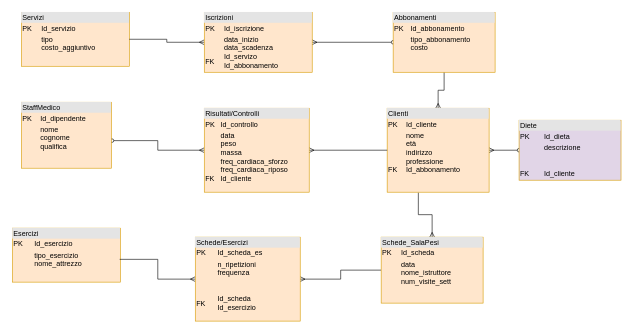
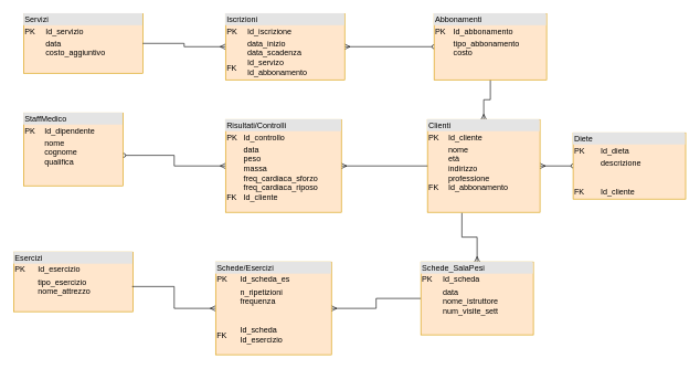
  <mxCell id="0" />
  <mxCell id="1" parent="0" />
- <mxCell id="2" value="&lt;div style=&quot;box-sizing: border-box ; width: 100% ; background: #e4e4e4 ; padding: 2px&quot;&gt;Servizi&lt;/div&gt;&lt;table style=&quot;width: 100% ; font-size: 1em&quot; cellpadding=&quot;2&quot; cellspacing=&quot;0&quot;&gt;&lt;tbody&gt;&lt;tr&gt;&lt;td&gt;PK&lt;/td&gt;&lt;td&gt;Id_servizio&lt;br&gt;&lt;/td&gt;&lt;/tr&gt;&lt;tr&gt;&lt;td&gt;&lt;br&gt;&lt;br&gt;&lt;/td&gt;&lt;td&gt;tipo&amp;nbsp;&lt;br&gt;costo_aggiuntivo&lt;br&gt;&lt;br&gt;&lt;/td&gt;&lt;/tr&gt;&lt;/tbody&gt;&lt;/table&gt;" style="verticalAlign=top;align=left;overflow=fill;html=1;fillColor=#ffe6cc;strokeColor=#d79b00;" vertex="1" parent="1"><mxGeometry x="35" y="20" width="180" height="90" as="geometry" /></mxCell>
+ <mxCell id="2" value="&lt;div style=&quot;box-sizing: border-box ; width: 100% ; background: #e4e4e4 ; padding: 2px&quot;&gt;Servizi&lt;/div&gt;&lt;table style=&quot;width: 100% ; font-size: 1em&quot; cellpadding=&quot;2&quot; cellspacing=&quot;0&quot;&gt;&lt;tbody&gt;&lt;tr&gt;&lt;td&gt;PK&lt;/td&gt;&lt;td&gt;Id_servizio&lt;br&gt;&lt;/td&gt;&lt;/tr&gt;&lt;tr&gt;&lt;td&gt;&lt;br&gt;&lt;br&gt;&lt;/td&gt;&lt;td&gt;data&amp;nbsp;&lt;br&gt;costo_aggiuntivo&lt;br&gt;&lt;br&gt;&lt;/td&gt;&lt;/tr&gt;&lt;/tbody&gt;&lt;/table&gt;" style="verticalAlign=top;align=left;overflow=fill;html=1;fillColor=#ffe6cc;strokeColor=#d79b00;" vertex="1" parent="1"><mxGeometry x="35" y="20" width="180" height="90" as="geometry" /></mxCell>
  <mxCell id="3" value="&lt;div style=&quot;box-sizing: border-box ; width: 100% ; background: #e4e4e4 ; padding: 2px&quot;&gt;Esercizi&lt;/div&gt;&lt;table style=&quot;width: 100% ; font-size: 1em&quot; cellpadding=&quot;2&quot; cellspacing=&quot;0&quot;&gt;&lt;tbody&gt;&lt;tr&gt;&lt;td&gt;PK&lt;/td&gt;&lt;td&gt;Id_esercizio&lt;br&gt;&lt;/td&gt;&lt;/tr&gt;&lt;tr&gt;&lt;td&gt;&lt;br&gt;&lt;br&gt;&lt;/td&gt;&lt;td&gt;tipo_esercizio&lt;br&gt;nome_attrezzo&lt;br&gt;&lt;br&gt;&lt;/td&gt;&lt;/tr&gt;&lt;/tbody&gt;&lt;/table&gt;" style="verticalAlign=top;align=left;overflow=fill;html=1;fillColor=#ffe6cc;strokeColor=#d79b00;" vertex="1" parent="1"><mxGeometry x="20" y="380" width="180" height="90" as="geometry" /></mxCell>
  <mxCell id="4" style="edgeStyle=orthogonalEdgeStyle;rounded=0;orthogonalLoop=1;jettySize=auto;html=1;entryX=0;entryY=0.5;entryDx=0;entryDy=0;startArrow=ERmany;startFill=0;endArrow=oval;endFill=0;" edge="1" parent="1" source="6" target="13"><mxGeometry relative="1" as="geometry" /></mxCell>
  <mxCell id="5" style="edgeStyle=orthogonalEdgeStyle;rounded=0;orthogonalLoop=1;jettySize=auto;html=1;entryX=1;entryY=0.5;entryDx=0;entryDy=0;startArrow=ERmany;startFill=0;endArrow=none;endFill=0;" edge="1" parent="1" source="6" target="2"><mxGeometry relative="1" as="geometry" /></mxCell>
  <mxCell id="6" value="&lt;div style=&quot;box-sizing: border-box ; width: 100% ; background: #e4e4e4 ; padding: 2px&quot;&gt;Iscrizioni&lt;/div&gt;&lt;table style=&quot;width: 100% ; font-size: 1em&quot; cellpadding=&quot;2&quot; cellspacing=&quot;0&quot;&gt;&lt;tbody&gt;&lt;tr&gt;&lt;td&gt;PK&lt;/td&gt;&lt;td&gt;Id_iscrizione&lt;br&gt;&lt;/td&gt;&lt;/tr&gt;&lt;tr&gt;&lt;td&gt;&lt;br&gt;FK&lt;/td&gt;&lt;td&gt;data_inizio&lt;br&gt;data_scadenza&lt;br&gt;Id_servizo&lt;br&gt;Id_abbonamento&lt;br&gt;&lt;br&gt;&lt;/td&gt;&lt;/tr&gt;&lt;/tbody&gt;&lt;/table&gt;" style="verticalAlign=top;align=left;overflow=fill;html=1;fillColor=#ffe6cc;strokeColor=#d79b00;" vertex="1" parent="1"><mxGeometry x="340" y="20" width="180" height="100" as="geometry" /></mxCell>
  <mxCell id="7" style="edgeStyle=orthogonalEdgeStyle;rounded=0;orthogonalLoop=1;jettySize=auto;html=1;startArrow=ERmany;startFill=0;endArrow=none;endFill=0;" edge="1" parent="1" source="9" target="13"><mxGeometry relative="1" as="geometry" /></mxCell>
  <mxCell id="8" style="edgeStyle=orthogonalEdgeStyle;rounded=0;orthogonalLoop=1;jettySize=auto;html=1;entryX=0;entryY=0.5;entryDx=0;entryDy=0;startArrow=ERmany;startFill=0;endArrow=oval;endFill=0;" edge="1" parent="1" source="9" target="20"><mxGeometry relative="1" as="geometry" /></mxCell>
  <mxCell id="9" value="&lt;div style=&quot;box-sizing: border-box ; width: 100% ; background: #e4e4e4 ; padding: 2px&quot;&gt;Clienti&lt;/div&gt;&lt;table style=&quot;width: 100% ; font-size: 1em&quot; cellpadding=&quot;2&quot; cellspacing=&quot;0&quot;&gt;&lt;tbody&gt;&lt;tr&gt;&lt;td&gt;PK&lt;/td&gt;&lt;td&gt;Id_cliente&lt;br&gt;&lt;/td&gt;&lt;/tr&gt;&lt;tr&gt;&lt;td&gt;&lt;br&gt;FK&lt;/td&gt;&lt;td&gt;nome&lt;br&gt;età&lt;br&gt;indirizzo&lt;br&gt;professione&lt;br&gt;Id_abbonamento&lt;br&gt;&lt;br&gt;&lt;br&gt;&lt;br&gt;&lt;/td&gt;&lt;/tr&gt;&lt;/tbody&gt;&lt;/table&gt;" style="verticalAlign=top;align=left;overflow=fill;html=1;fillColor=#ffe6cc;strokeColor=#d79b00;" vertex="1" parent="1"><mxGeometry x="645" y="180" width="170" height="140" as="geometry" /></mxCell>
  <mxCell id="10" style="edgeStyle=orthogonalEdgeStyle;rounded=0;orthogonalLoop=1;jettySize=auto;html=1;entryX=0;entryY=0.5;entryDx=0;entryDy=0;startArrow=ERmany;startFill=0;endArrow=none;endFill=0;" edge="1" parent="1" source="12" target="9"><mxGeometry relative="1" as="geometry" /></mxCell>
  <mxCell id="11" style="edgeStyle=orthogonalEdgeStyle;rounded=0;orthogonalLoop=1;jettySize=auto;html=1;entryX=1.007;entryY=0.582;entryDx=0;entryDy=0;entryPerimeter=0;startArrow=ERmany;startFill=0;endArrow=oval;endFill=0;" edge="1" parent="1" source="12" target="19"><mxGeometry relative="1" as="geometry" /></mxCell>
  <mxCell id="12" value="&lt;div style=&quot;box-sizing: border-box ; width: 100% ; background: #e4e4e4 ; padding: 2px&quot;&gt;Risultati/Controlli&lt;/div&gt;&lt;table style=&quot;width: 100% ; font-size: 1em&quot; cellpadding=&quot;2&quot; cellspacing=&quot;0&quot;&gt;&lt;tbody&gt;&lt;tr&gt;&lt;td&gt;PK&lt;/td&gt;&lt;td&gt;Id_controllo&lt;br&gt;&lt;/td&gt;&lt;/tr&gt;&lt;tr&gt;&lt;td&gt;&lt;br&gt;FK&lt;/td&gt;&lt;td&gt;data&lt;br&gt;peso&lt;br&gt;massa&lt;br&gt;freq_cardiaca_sforzo&lt;br&gt;freq_cardiaca_riposo&lt;br&gt;Id_cliente&lt;br&gt;&lt;br&gt;&lt;br&gt;&lt;br&gt;&lt;br&gt;&lt;/td&gt;&lt;/tr&gt;&lt;/tbody&gt;&lt;/table&gt;" style="verticalAlign=top;align=left;overflow=fill;html=1;fillColor=#ffe6cc;strokeColor=#d79b00;" vertex="1" parent="1"><mxGeometry x="340" y="180" width="175" height="140" as="geometry" /></mxCell>
  <mxCell id="13" value="&lt;div style=&quot;box-sizing: border-box ; width: 100% ; background: #e4e4e4 ; padding: 2px&quot;&gt;Abbonamenti&lt;/div&gt;&lt;table style=&quot;width: 100% ; font-size: 1em&quot; cellpadding=&quot;2&quot; cellspacing=&quot;0&quot;&gt;&lt;tbody&gt;&lt;tr&gt;&lt;td&gt;PK&lt;/td&gt;&lt;td&gt;Id_abbonamento&lt;br&gt;&lt;/td&gt;&lt;/tr&gt;&lt;tr&gt;&lt;td&gt;&lt;br&gt;&lt;br&gt;&lt;/td&gt;&lt;td&gt;tipo_abbonamento&lt;br&gt;costo&lt;br&gt;&lt;br&gt;&lt;br&gt;&lt;br&gt;&lt;br&gt;&lt;br&gt;&lt;br&gt;&lt;/td&gt;&lt;/tr&gt;&lt;/tbody&gt;&lt;/table&gt;" style="verticalAlign=top;align=left;overflow=fill;html=1;fillColor=#ffe6cc;strokeColor=#d79b00;" vertex="1" parent="1"><mxGeometry x="655" y="20" width="170" height="100" as="geometry" /></mxCell>
  <mxCell id="14" style="edgeStyle=orthogonalEdgeStyle;rounded=0;orthogonalLoop=1;jettySize=auto;html=1;entryX=0.994;entryY=0.578;entryDx=0;entryDy=0;entryPerimeter=0;startArrow=ERmany;startFill=0;endArrow=none;endFill=0;" edge="1" parent="1" source="16" target="3"><mxGeometry relative="1" as="geometry" /></mxCell>
  <mxCell id="15" style="edgeStyle=orthogonalEdgeStyle;rounded=0;orthogonalLoop=1;jettySize=auto;html=1;entryX=0;entryY=0.5;entryDx=0;entryDy=0;startArrow=ERmany;startFill=0;endArrow=none;endFill=0;" edge="1" parent="1" source="16" target="18"><mxGeometry relative="1" as="geometry" /></mxCell>
  <mxCell id="16" value="&lt;div style=&quot;box-sizing: border-box ; width: 100% ; background: #e4e4e4 ; padding: 2px&quot;&gt;Schede/Esercizi&lt;/div&gt;&lt;table style=&quot;width: 100% ; font-size: 1em&quot; cellpadding=&quot;2&quot; cellspacing=&quot;0&quot;&gt;&lt;tbody&gt;&lt;tr&gt;&lt;td&gt;PK&lt;/td&gt;&lt;td&gt;Id_scheda_es&lt;br&gt;&lt;/td&gt;&lt;/tr&gt;&lt;tr&gt;&lt;td&gt;&lt;br&gt;FK&lt;/td&gt;&lt;td&gt;n_ripetizioni&lt;br&gt;frequenza&lt;br&gt;&lt;br&gt;&lt;br&gt;Id_scheda&lt;br&gt;Id_esercizio&lt;br&gt;&lt;br&gt;&lt;br&gt;&lt;br&gt;&lt;/td&gt;&lt;/tr&gt;&lt;/tbody&gt;&lt;/table&gt;" style="verticalAlign=top;align=left;overflow=fill;html=1;fillColor=#ffe6cc;strokeColor=#d79b00;" vertex="1" parent="1"><mxGeometry x="325" y="395" width="175" height="140" as="geometry" /></mxCell>
  <mxCell id="17" style="edgeStyle=orthogonalEdgeStyle;rounded=0;orthogonalLoop=1;jettySize=auto;html=1;entryX=0.306;entryY=1.007;entryDx=0;entryDy=0;entryPerimeter=0;startArrow=ERmany;startFill=0;endArrow=none;endFill=0;" edge="1" parent="1" source="18" target="9"><mxGeometry relative="1" as="geometry" /></mxCell>
  <mxCell id="18" value="&lt;div style=&quot;box-sizing: border-box ; width: 100% ; background: #e4e4e4 ; padding: 2px&quot;&gt;Schede_SalaPesi&lt;/div&gt;&lt;table style=&quot;width: 100% ; font-size: 1em&quot; cellpadding=&quot;2&quot; cellspacing=&quot;0&quot;&gt;&lt;tbody&gt;&lt;tr&gt;&lt;td&gt;PK&lt;/td&gt;&lt;td&gt;Id_scheda&lt;br&gt;&lt;/td&gt;&lt;/tr&gt;&lt;tr&gt;&lt;td&gt;&lt;br&gt;&lt;br&gt;&lt;/td&gt;&lt;td&gt;data&lt;br&gt;nome_istruttore&lt;br&gt;num_visite_sett&lt;br&gt;&lt;br&gt;&lt;br&gt;&lt;br&gt;&lt;br&gt;&lt;br&gt;&lt;br&gt;&lt;/td&gt;&lt;/tr&gt;&lt;/tbody&gt;&lt;/table&gt;" style="verticalAlign=top;align=left;overflow=fill;html=1;fillColor=#ffe6cc;strokeColor=#d79b00;" vertex="1" parent="1"><mxGeometry x="635" y="395" width="170" height="110" as="geometry" /></mxCell>
  <mxCell id="19" value="&lt;div style=&quot;box-sizing: border-box ; width: 100% ; background: #e4e4e4 ; padding: 2px&quot;&gt;StaffMedico&lt;/div&gt;&lt;table style=&quot;width: 100% ; font-size: 1em&quot; cellpadding=&quot;2&quot; cellspacing=&quot;0&quot;&gt;&lt;tbody&gt;&lt;tr&gt;&lt;td&gt;PK&lt;/td&gt;&lt;td&gt;Id_dipendente&lt;br&gt;&lt;/td&gt;&lt;/tr&gt;&lt;tr&gt;&lt;td&gt;&lt;br&gt;&lt;br&gt;&lt;/td&gt;&lt;td&gt;nome&lt;br&gt;cognome&lt;br&gt;qualifica&lt;br&gt;&lt;br&gt;&lt;br&gt;&lt;br&gt;&lt;br&gt;&lt;br&gt;&lt;br&gt;&lt;/td&gt;&lt;/tr&gt;&lt;/tbody&gt;&lt;/table&gt;" style="verticalAlign=top;align=left;overflow=fill;html=1;fillColor=#ffe6cc;strokeColor=#d79b00;" vertex="1" parent="1"><mxGeometry x="35" y="170" width="150" height="110" as="geometry" /></mxCell>
- <mxCell id="20" value="&lt;div style=&quot;box-sizing: border-box ; width: 100% ; background: #e4e4e4 ; padding: 2px&quot;&gt;Diete&lt;/div&gt;&lt;table style=&quot;width: 100% ; font-size: 1em&quot; cellpadding=&quot;2&quot; cellspacing=&quot;0&quot;&gt;&lt;tbody&gt;&lt;tr&gt;&lt;td&gt;PK&lt;/td&gt;&lt;td&gt;Id_dieta&lt;br&gt;&lt;/td&gt;&lt;/tr&gt;&lt;tr&gt;&lt;td&gt;FK&lt;br&gt;&lt;br&gt;&lt;/td&gt;&lt;td&gt;descrizione&lt;br&gt;&lt;br&gt;&lt;br&gt;Id_cliente&lt;br&gt;&lt;br&gt;&lt;br&gt;&lt;br&gt;&lt;br&gt;&lt;/td&gt;&lt;/tr&gt;&lt;/tbody&gt;&lt;/table&gt;" style="verticalAlign=top;align=left;overflow=fill;html=1;fillColor=#e1d5e7;strokeColor=#d79b00;" vertex="1" parent="1"><mxGeometry x="865" y="200" width="170" height="100" as="geometry" /></mxCell>
+ <mxCell id="20" value="&lt;div style=&quot;box-sizing: border-box ; width: 100% ; background: #e4e4e4 ; padding: 2px&quot;&gt;Diete&lt;/div&gt;&lt;table style=&quot;width: 100% ; font-size: 1em&quot; cellpadding=&quot;2&quot; cellspacing=&quot;0&quot;&gt;&lt;tbody&gt;&lt;tr&gt;&lt;td&gt;PK&lt;/td&gt;&lt;td&gt;Id_dieta&lt;br&gt;&lt;/td&gt;&lt;/tr&gt;&lt;tr&gt;&lt;td&gt;FK&lt;br&gt;&lt;br&gt;&lt;/td&gt;&lt;td&gt;descrizione&lt;br&gt;&lt;br&gt;&lt;br&gt;Id_cliente&lt;br&gt;&lt;br&gt;&lt;br&gt;&lt;br&gt;&lt;br&gt;&lt;/td&gt;&lt;/tr&gt;&lt;/tbody&gt;&lt;/table&gt;" style="verticalAlign=top;align=left;overflow=fill;html=1;fillColor=#ffe6cc;strokeColor=#d79b00;" vertex="1" parent="1"><mxGeometry x="865" y="200" width="170" height="100" as="geometry" /></mxCell>
